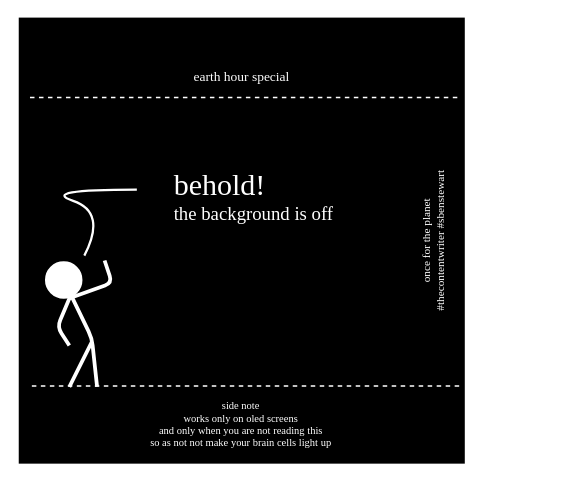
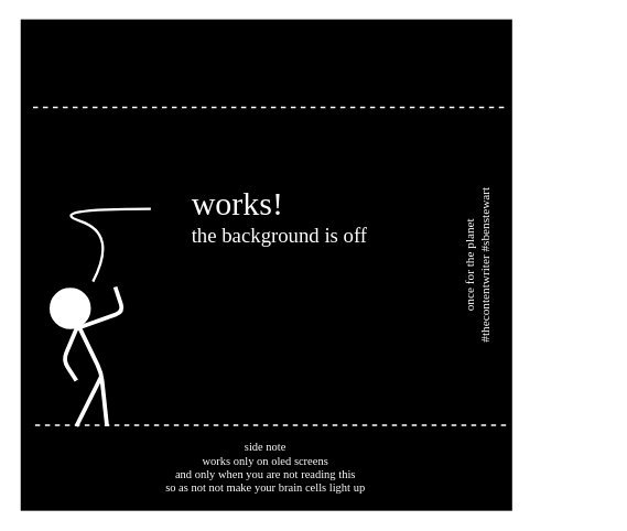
  <mxCell id="0" />
  <mxCell id="1" parent="0" />
  <mxCell id="2" value="" style="whiteSpace=wrap;html=1;aspect=fixed;strokeWidth=5;fontFamily=xkcd;fillColor=#000000;strokeColor=#FFFFFF;" parent="1" vertex="1"><mxGeometry x="22" y="20" width="600" height="600" as="geometry" /></mxCell>
- <mxCell id="3" value="&lt;font&gt;&lt;span style=&quot;font-size: 18px&quot;&gt;&lt;font color=&quot;#ffffff&quot;&gt;earth hour special&lt;/font&gt;&lt;/span&gt;&lt;br&gt;&lt;/font&gt;" style="text;html=1;strokeColor=none;fillColor=none;align=center;verticalAlign=middle;whiteSpace=wrap;rounded=0;fontFamily=xkcd;" parent="1" vertex="1"><mxGeometry x="22" y="92" width="600" height="20" as="geometry" /></mxCell>
  <mxCell id="4" value="" style="endArrow=none;dashed=1;html=1;strokeWidth=2;strokeColor=#FFFFFF;" parent="1" edge="1"><mxGeometry width="50" height="50" relative="1" as="geometry"><mxPoint x="609.5" y="129" as="sourcePoint" /><mxPoint x="34.5" y="129" as="targetPoint" /></mxGeometry></mxCell>
  <mxCell id="5" value="" style="endArrow=none;dashed=1;html=1;strokeWidth=2;strokeColor=#FFFFFF;" parent="1" edge="1"><mxGeometry width="50" height="50" relative="1" as="geometry"><mxPoint x="612" y="514" as="sourcePoint" /><mxPoint x="37" y="514" as="targetPoint" /></mxGeometry></mxCell>
  <mxCell id="6" value="&lt;font style=&quot;font-size: 14px&quot;&gt;&lt;font color=&quot;#ffffff&quot;&gt;&lt;span&gt;side note&lt;/span&gt;&lt;br&gt;works only on oled screens&lt;br&gt;and only when you are not reading this&lt;br&gt;so as not not make your brain cells light up&lt;/font&gt;&lt;br&gt;&lt;/font&gt;" style="text;html=1;strokeColor=none;fillColor=none;align=center;verticalAlign=middle;whiteSpace=wrap;rounded=0;fontFamily=xkcd;" parent="1" vertex="1"><mxGeometry x="20.5" y="526" width="600" height="80" as="geometry" /></mxCell>
  <mxCell id="7" style="edgeStyle=orthogonalEdgeStyle;rounded=0;orthogonalLoop=1;jettySize=auto;html=1;exitX=0.5;exitY=1;exitDx=0;exitDy=0;strokeWidth=2;" parent="1" edge="1"><mxGeometry relative="1" as="geometry"><mxPoint x="473" y="381" as="sourcePoint" /><mxPoint x="473" y="381" as="targetPoint" /></mxGeometry></mxCell>
  <mxCell id="8" value="&lt;font style=&quot;font-size: 15px&quot;&gt;&lt;font color=&quot;#ffffff&quot;&gt;&lt;font style=&quot;font-size: 15px&quot;&gt;once for the planet&lt;br&gt;&lt;/font&gt;#thecontentwriter #sbenstewart&lt;/font&gt;&lt;br&gt;&lt;/font&gt;" style="text;html=1;strokeColor=none;fillColor=none;align=center;verticalAlign=middle;whiteSpace=wrap;rounded=0;rotation=-90;fontFamily=xkcd;" parent="1" vertex="1"><mxGeometry x="417" y="310" width="320" height="20" as="geometry" /></mxCell>
  <mxCell id="9" value="" style="ellipse;whiteSpace=wrap;html=1;aspect=fixed;strokeColor=#FFFFFF;strokeWidth=5;fillColor=#FFFFFF;" vertex="1" parent="1"><mxGeometry x="62" y="350" width="45" height="45" as="geometry" /></mxCell>
  <mxCell id="10" value="" style="endArrow=none;html=1;strokeColor=#FFFFFF;strokeWidth=5;" edge="1" parent="1" source="9"><mxGeometry width="50" height="50" relative="1" as="geometry"><mxPoint x="259" y="395" as="sourcePoint" /><mxPoint x="129" y="515" as="targetPoint" /><Array as="points"><mxPoint x="122" y="450" /></Array></mxGeometry></mxCell>
  <mxCell id="11" value="" style="endArrow=none;html=1;strokeColor=#FFFFFF;strokeWidth=5;" edge="1" parent="1"><mxGeometry width="50" height="50" relative="1" as="geometry"><mxPoint x="122" y="455" as="sourcePoint" /><mxPoint x="92" y="515" as="targetPoint" /></mxGeometry></mxCell>
  <mxCell id="12" value="" style="endArrow=none;html=1;strokeColor=#FFFFFF;strokeWidth=5;" edge="1" parent="1"><mxGeometry width="50" height="50" relative="1" as="geometry"><mxPoint x="92" y="397" as="sourcePoint" /><mxPoint x="139" y="346.5" as="targetPoint" /><Array as="points"><mxPoint x="149" y="376.5" /></Array></mxGeometry></mxCell>
  <mxCell id="13" value="" style="endArrow=none;html=1;strokeColor=#FFFFFF;strokeWidth=5;" edge="1" parent="1"><mxGeometry width="50" height="50" relative="1" as="geometry"><mxPoint x="92" y="460" as="sourcePoint" /><mxPoint x="93" y="395" as="targetPoint" /><Array as="points"><mxPoint x="76" y="435" /></Array></mxGeometry></mxCell>
- <mxCell id="14" value="&lt;div style=&quot;text-align: left&quot;&gt;&lt;span style=&quot;font-size: 40px ; color: rgb(255 , 255 , 255)&quot;&gt;behold!&lt;/span&gt;&lt;/div&gt;&lt;font size=&quot;1&quot;&gt;&lt;div style=&quot;text-align: left&quot;&gt;&lt;span style=&quot;color: rgb(255 , 255 , 255) ; font-size: 25px&quot;&gt;the background is off&lt;/span&gt;&lt;/div&gt;&lt;/font&gt;" style="text;html=1;strokeColor=none;fillColor=none;align=center;verticalAlign=middle;whiteSpace=wrap;rounded=0;fontFamily=xkcd;" vertex="1" parent="1"><mxGeometry x="162" y="220" width="351.5" height="80" as="geometry" /></mxCell>
+ <mxCell id="14" value="&lt;div style=&quot;text-align: left&quot;&gt;&lt;span style=&quot;font-size: 40px ; color: rgb(255 , 255 , 255)&quot;&gt;works!&lt;/span&gt;&lt;/div&gt;&lt;font size=&quot;1&quot;&gt;&lt;div style=&quot;text-align: left&quot;&gt;&lt;span style=&quot;color: rgb(255 , 255 , 255) ; font-size: 25px&quot;&gt;the background is off&lt;/span&gt;&lt;/div&gt;&lt;/font&gt;" style="text;html=1;strokeColor=none;fillColor=none;align=center;verticalAlign=middle;whiteSpace=wrap;rounded=0;fontFamily=xkcd;" vertex="1" parent="1"><mxGeometry x="162" y="220" width="351.5" height="80" as="geometry" /></mxCell>
  <mxCell id="15" value="" style="curved=1;endArrow=none;html=1;strokeColor=#FFFFFF;strokeWidth=3;endFill=0;entryX=0.057;entryY=0.288;entryDx=0;entryDy=0;entryPerimeter=0;" edge="1" parent="1"><mxGeometry width="50" height="50" relative="1" as="geometry"><mxPoint x="112" y="340" as="sourcePoint" /><mxPoint x="182.035" y="252.04" as="targetPoint" /><Array as="points"><mxPoint x="142" y="282" /><mxPoint x="52" y="252" /></Array></mxGeometry></mxCell>
